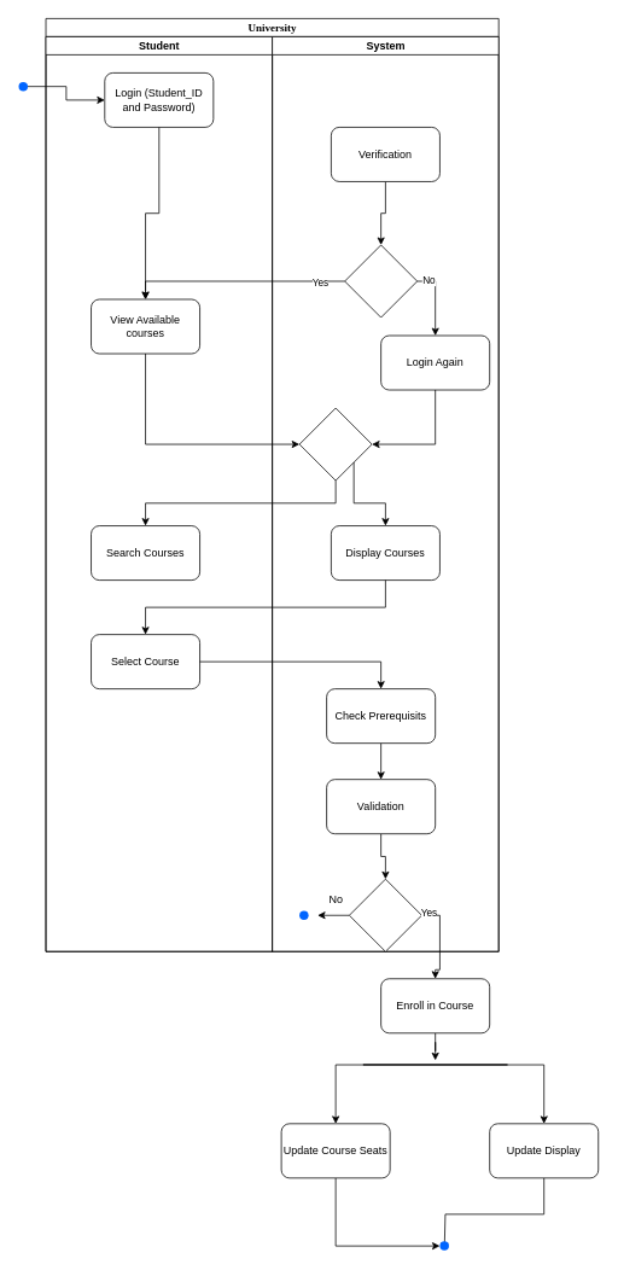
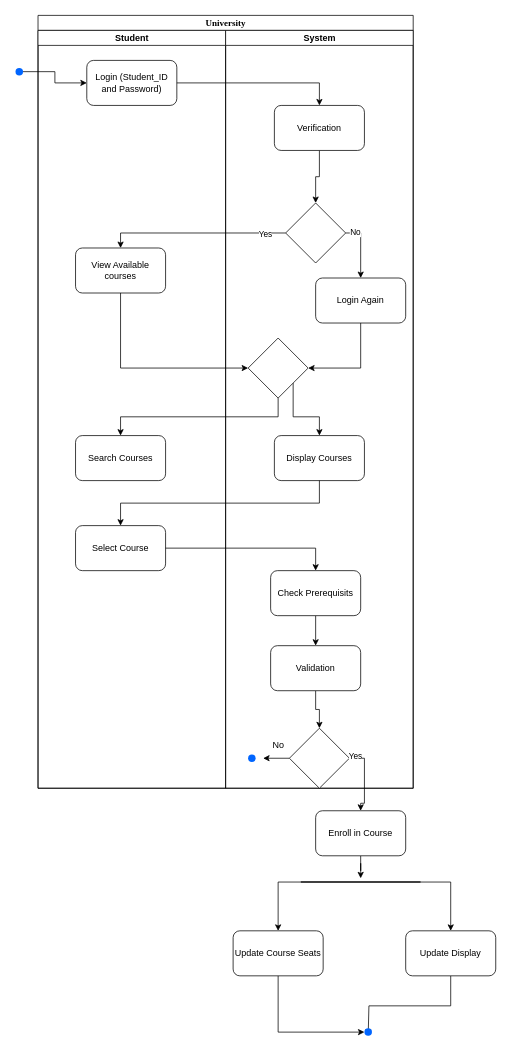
  <mxCell id="0" />
  <mxCell id="1" parent="0" />
  <mxCell id="2" value="University" style="swimlane;html=1;childLayout=stackLayout;startSize=20;rounded=0;shadow=0;comic=0;labelBackgroundColor=none;strokeWidth=1;fontFamily=Verdana;fontSize=12;align=center;" parent="1" vertex="1"><mxGeometry x="50" y="20" width="500" height="1030" as="geometry" /></mxCell>
  <mxCell id="3" value="Student" style="swimlane;html=1;startSize=20;" parent="2" vertex="1"><mxGeometry y="20" width="250" height="1010" as="geometry" /></mxCell>
  <mxCell id="4" value="Login (Student_ID and Password)" style="rounded=1;whiteSpace=wrap;html=1;" vertex="1" parent="3"><mxGeometry x="65" y="40" width="120" height="60" as="geometry" /></mxCell>
  <mxCell id="5" value="View Available courses" style="rounded=1;whiteSpace=wrap;html=1;" vertex="1" parent="3"><mxGeometry x="50" y="290" width="120" height="60" as="geometry" /></mxCell>
  <mxCell id="6" value="Search Courses" style="rounded=1;whiteSpace=wrap;html=1;" vertex="1" parent="3"><mxGeometry x="50" y="540" width="120" height="60" as="geometry" /></mxCell>
  <mxCell id="7" value="Select Course" style="rounded=1;whiteSpace=wrap;html=1;" vertex="1" parent="3"><mxGeometry x="50" y="660" width="120" height="60" as="geometry" /></mxCell>
  <mxCell id="8" value="System" style="swimlane;html=1;startSize=20;" parent="2" vertex="1"><mxGeometry x="250" y="20" width="250" height="1010" as="geometry" /></mxCell>
  <mxCell id="9" style="edgeStyle=orthogonalEdgeStyle;rounded=0;orthogonalLoop=1;jettySize=auto;html=1;" edge="1" parent="8" source="10" target="13"><mxGeometry relative="1" as="geometry" /></mxCell>
  <mxCell id="10" value="Verification" style="rounded=1;whiteSpace=wrap;html=1;" vertex="1" parent="8"><mxGeometry x="65" y="100" width="120" height="60" as="geometry" /></mxCell>
  <mxCell id="11" style="edgeStyle=orthogonalEdgeStyle;rounded=0;orthogonalLoop=1;jettySize=auto;html=1;exitX=1;exitY=0.5;exitDx=0;exitDy=0;entryX=0.5;entryY=0;entryDx=0;entryDy=0;" edge="1" parent="8" source="13" target="15"><mxGeometry relative="1" as="geometry" /></mxCell>
  <mxCell id="12" value="No" style="edgeLabel;html=1;align=center;verticalAlign=middle;resizable=0;points=[];" vertex="1" connectable="0" parent="11"><mxGeometry x="-0.7" y="2" relative="1" as="geometry"><mxPoint as="offset" /></mxGeometry></mxCell>
  <mxCell id="13" value="" style="rhombus;whiteSpace=wrap;html=1;" vertex="1" parent="8"><mxGeometry x="80" y="230" width="80" height="80" as="geometry" /></mxCell>
  <mxCell id="14" style="edgeStyle=orthogonalEdgeStyle;rounded=0;orthogonalLoop=1;jettySize=auto;html=1;exitX=0.5;exitY=1;exitDx=0;exitDy=0;entryX=1;entryY=0.5;entryDx=0;entryDy=0;" edge="1" parent="8" source="15" target="17"><mxGeometry relative="1" as="geometry" /></mxCell>
  <mxCell id="15" value="Login Again" style="rounded=1;whiteSpace=wrap;html=1;" vertex="1" parent="8"><mxGeometry x="120" y="330" width="120" height="60" as="geometry" /></mxCell>
  <mxCell id="16" style="edgeStyle=orthogonalEdgeStyle;rounded=0;orthogonalLoop=1;jettySize=auto;html=1;exitX=1;exitY=1;exitDx=0;exitDy=0;entryX=0.5;entryY=0;entryDx=0;entryDy=0;" edge="1" parent="8" source="17" target="18"><mxGeometry relative="1" as="geometry" /></mxCell>
  <mxCell id="17" value="" style="rhombus;whiteSpace=wrap;html=1;" vertex="1" parent="8"><mxGeometry x="30" y="410" width="80" height="80" as="geometry" /></mxCell>
  <mxCell id="18" value="Display Courses" style="rounded=1;whiteSpace=wrap;html=1;" vertex="1" parent="8"><mxGeometry x="65" y="540" width="120" height="60" as="geometry" /></mxCell>
  <mxCell id="19" style="edgeStyle=orthogonalEdgeStyle;rounded=0;orthogonalLoop=1;jettySize=auto;html=1;exitX=0.5;exitY=1;exitDx=0;exitDy=0;entryX=0.5;entryY=0;entryDx=0;entryDy=0;" edge="1" parent="8" source="20" target="22"><mxGeometry relative="1" as="geometry" /></mxCell>
  <mxCell id="20" value="Check Prerequisits" style="rounded=1;whiteSpace=wrap;html=1;" vertex="1" parent="8"><mxGeometry x="60" y="720" width="120" height="60" as="geometry" /></mxCell>
  <mxCell id="21" style="edgeStyle=orthogonalEdgeStyle;rounded=0;orthogonalLoop=1;jettySize=auto;html=1;exitX=0.5;exitY=1;exitDx=0;exitDy=0;entryX=0.5;entryY=0;entryDx=0;entryDy=0;" edge="1" parent="8" source="22" target="24"><mxGeometry relative="1" as="geometry" /></mxCell>
  <mxCell id="22" value="Validation" style="rounded=1;whiteSpace=wrap;html=1;" vertex="1" parent="8"><mxGeometry x="60" y="820" width="120" height="60" as="geometry" /></mxCell>
  <mxCell id="23" style="edgeStyle=orthogonalEdgeStyle;rounded=0;orthogonalLoop=1;jettySize=auto;html=1;exitX=0;exitY=0.5;exitDx=0;exitDy=0;" edge="1" parent="8" source="24"><mxGeometry relative="1" as="geometry"><mxPoint x="50" y="970" as="targetPoint" /></mxGeometry></mxCell>
  <mxCell id="24" value="" style="rhombus;whiteSpace=wrap;html=1;" vertex="1" parent="8"><mxGeometry x="85" y="930" width="80" height="80" as="geometry" /></mxCell>
  <mxCell id="25" value="" style="shape=ellipse;fillColor=#0065FF;strokeColor=none;html=1;sketch=0;" vertex="1" parent="8"><mxGeometry x="30" y="965" width="10" height="10" as="geometry" /></mxCell>
- <mxCell id="26" style="edgeStyle=orthogonalEdgeStyle;rounded=0;orthogonalLoop=1;jettySize=auto;html=1;" edge="1" parent="2" source="4" target="5"><mxGeometry relative="1" as="geometry" /></mxCell>
+ <mxCell id="26" style="edgeStyle=orthogonalEdgeStyle;rounded=0;orthogonalLoop=1;jettySize=auto;html=1;entryX=0.5;entryY=0;entryDx=0;entryDy=0;" edge="1" parent="2" source="4" target="10"><mxGeometry relative="1" as="geometry" /></mxCell>
  <mxCell id="27" style="edgeStyle=orthogonalEdgeStyle;rounded=0;orthogonalLoop=1;jettySize=auto;html=1;exitX=0;exitY=0.5;exitDx=0;exitDy=0;entryX=0.5;entryY=0;entryDx=0;entryDy=0;" edge="1" parent="2" source="13" target="5"><mxGeometry relative="1" as="geometry" /></mxCell>
  <mxCell id="28" value="Yes" style="edgeLabel;html=1;align=center;verticalAlign=middle;resizable=0;points=[];" vertex="1" connectable="0" parent="27"><mxGeometry x="-0.767" y="1" relative="1" as="geometry"><mxPoint as="offset" /></mxGeometry></mxCell>
  <mxCell id="29" style="edgeStyle=orthogonalEdgeStyle;rounded=0;orthogonalLoop=1;jettySize=auto;html=1;exitX=0.5;exitY=1;exitDx=0;exitDy=0;entryX=0;entryY=0.5;entryDx=0;entryDy=0;" edge="1" parent="2" source="5" target="17"><mxGeometry relative="1" as="geometry" /></mxCell>
  <mxCell id="30" style="edgeStyle=orthogonalEdgeStyle;rounded=0;orthogonalLoop=1;jettySize=auto;html=1;exitX=0.5;exitY=1;exitDx=0;exitDy=0;entryX=0.5;entryY=0;entryDx=0;entryDy=0;" edge="1" parent="2" source="17" target="6"><mxGeometry relative="1" as="geometry" /></mxCell>
  <mxCell id="31" style="edgeStyle=orthogonalEdgeStyle;rounded=0;orthogonalLoop=1;jettySize=auto;html=1;exitX=0.5;exitY=1;exitDx=0;exitDy=0;entryX=0.5;entryY=0;entryDx=0;entryDy=0;" edge="1" parent="2" source="18" target="7"><mxGeometry relative="1" as="geometry" /></mxCell>
  <mxCell id="32" style="edgeStyle=orthogonalEdgeStyle;rounded=0;orthogonalLoop=1;jettySize=auto;html=1;exitX=1;exitY=0.5;exitDx=0;exitDy=0;entryX=0.5;entryY=0;entryDx=0;entryDy=0;" edge="1" parent="2" source="7" target="20"><mxGeometry relative="1" as="geometry" /></mxCell>
  <mxCell id="33" style="edgeStyle=orthogonalEdgeStyle;rounded=0;orthogonalLoop=1;jettySize=auto;html=1;entryX=0;entryY=0.5;entryDx=0;entryDy=0;" edge="1" parent="1" source="34" target="4"><mxGeometry relative="1" as="geometry" /></mxCell>
  <mxCell id="34" value="" style="shape=ellipse;fillColor=#0065FF;strokeColor=none;html=1;sketch=0;" vertex="1" parent="1"><mxGeometry x="20" y="90" width="10" height="10" as="geometry" /></mxCell>
  <mxCell id="35" style="edgeStyle=orthogonalEdgeStyle;rounded=0;orthogonalLoop=1;jettySize=auto;html=1;exitX=0.5;exitY=1;exitDx=0;exitDy=0;" edge="1" parent="1" source="36" target="42"><mxGeometry relative="1" as="geometry" /></mxCell>
  <mxCell id="36" value="Enroll in Course" style="rounded=1;whiteSpace=wrap;html=1;" vertex="1" parent="1"><mxGeometry x="420" y="1080" width="120" height="60" as="geometry" /></mxCell>
  <mxCell id="37" style="edgeStyle=orthogonalEdgeStyle;rounded=0;orthogonalLoop=1;jettySize=auto;html=1;exitX=1;exitY=0.5;exitDx=0;exitDy=0;entryX=0.5;entryY=0;entryDx=0;entryDy=0;" edge="1" parent="1" source="24" target="36"><mxGeometry relative="1" as="geometry" /></mxCell>
  <mxCell id="38" value="Yes" style="edgeLabel;html=1;align=center;verticalAlign=middle;resizable=0;points=[];" vertex="1" connectable="0" parent="37"><mxGeometry x="-0.853" y="3" relative="1" as="geometry"><mxPoint as="offset" /></mxGeometry></mxCell>
  <mxCell id="39" value="No" style="text;html=1;align=center;verticalAlign=middle;resizable=0;points=[];autosize=1;strokeColor=none;fillColor=none;" vertex="1" parent="1"><mxGeometry x="350" y="978" width="40" height="30" as="geometry" /></mxCell>
  <mxCell id="40" style="edgeStyle=orthogonalEdgeStyle;rounded=0;orthogonalLoop=1;jettySize=auto;html=1;exitX=0;exitY=0.5;exitDx=0;exitDy=0;exitPerimeter=0;entryX=0.5;entryY=0;entryDx=0;entryDy=0;" edge="1" parent="1" source="42" target="44"><mxGeometry relative="1" as="geometry" /></mxCell>
  <mxCell id="41" style="edgeStyle=orthogonalEdgeStyle;rounded=0;orthogonalLoop=1;jettySize=auto;html=1;exitX=1;exitY=0.5;exitDx=0;exitDy=0;exitPerimeter=0;" edge="1" parent="1" source="42" target="46"><mxGeometry relative="1" as="geometry" /></mxCell>
  <mxCell id="42" value="" style="line;strokeWidth=2;html=1;" vertex="1" parent="1"><mxGeometry x="400" y="1170" width="160" height="10" as="geometry" /></mxCell>
  <mxCell id="43" style="edgeStyle=orthogonalEdgeStyle;rounded=0;orthogonalLoop=1;jettySize=auto;html=1;exitX=0.5;exitY=1;exitDx=0;exitDy=0;entryX=0;entryY=0.5;entryDx=0;entryDy=0;" edge="1" parent="1" source="44" target="47"><mxGeometry relative="1" as="geometry" /></mxCell>
  <mxCell id="44" value="Update Course Seats" style="rounded=1;whiteSpace=wrap;html=1;" vertex="1" parent="1"><mxGeometry x="310" y="1240" width="120" height="60" as="geometry" /></mxCell>
  <mxCell id="45" style="edgeStyle=orthogonalEdgeStyle;rounded=0;orthogonalLoop=1;jettySize=auto;html=1;exitX=0.5;exitY=1;exitDx=0;exitDy=0;" edge="1" parent="1" source="46"><mxGeometry relative="1" as="geometry"><mxPoint x="490" y="1380" as="targetPoint" /><Array as="points"><mxPoint x="600" y="1340" /><mxPoint x="491" y="1340" /></Array></mxGeometry></mxCell>
  <mxCell id="46" value="Update Display" style="rounded=1;whiteSpace=wrap;html=1;" vertex="1" parent="1"><mxGeometry x="540" y="1240" width="120" height="60" as="geometry" /></mxCell>
  <mxCell id="47" value="" style="shape=ellipse;fillColor=#0065FF;strokeColor=none;html=1;sketch=0;" vertex="1" parent="1"><mxGeometry x="485" y="1370" width="10" height="10" as="geometry" /></mxCell>
